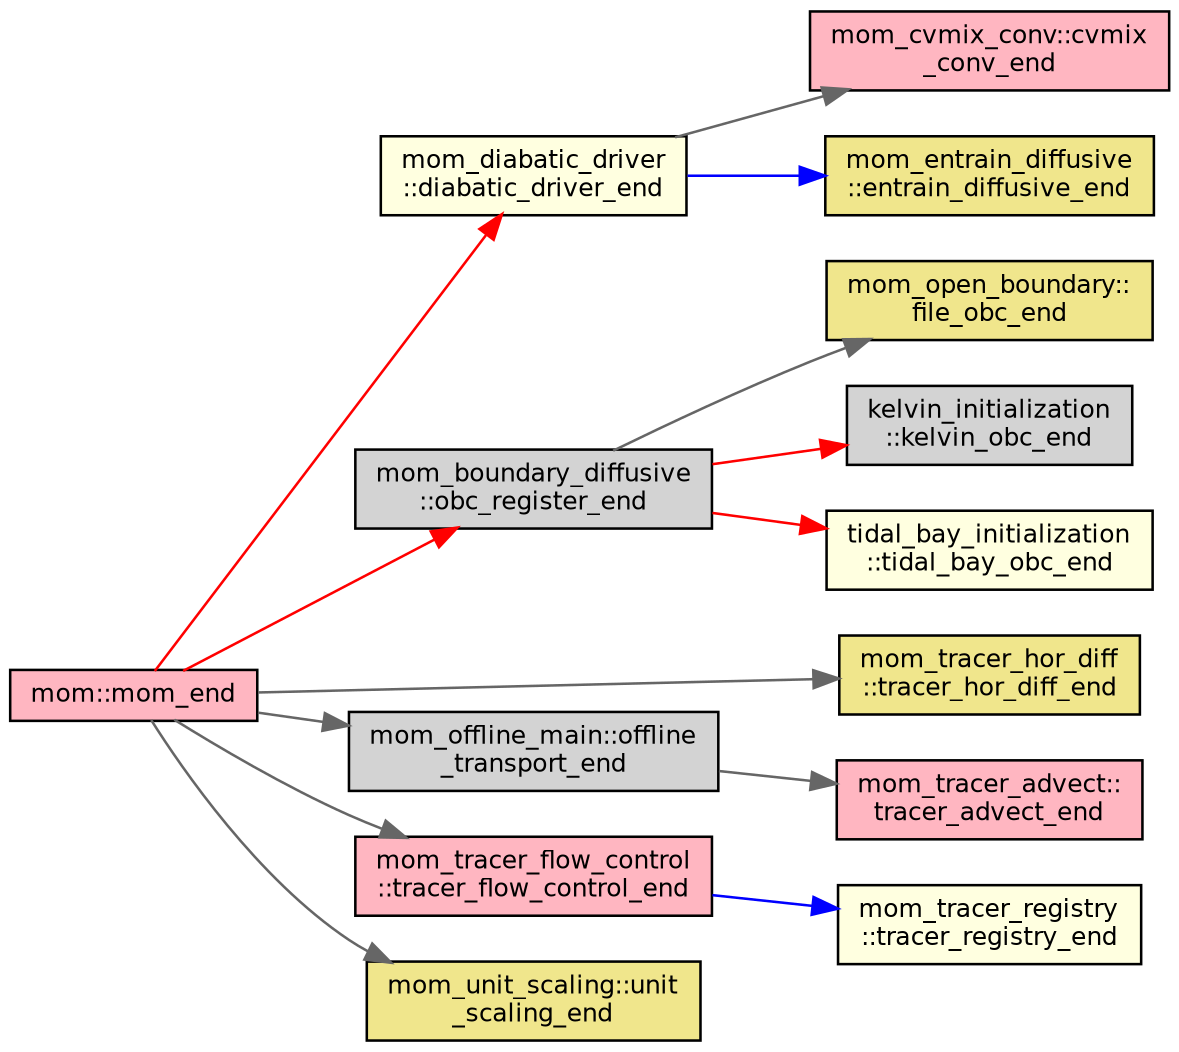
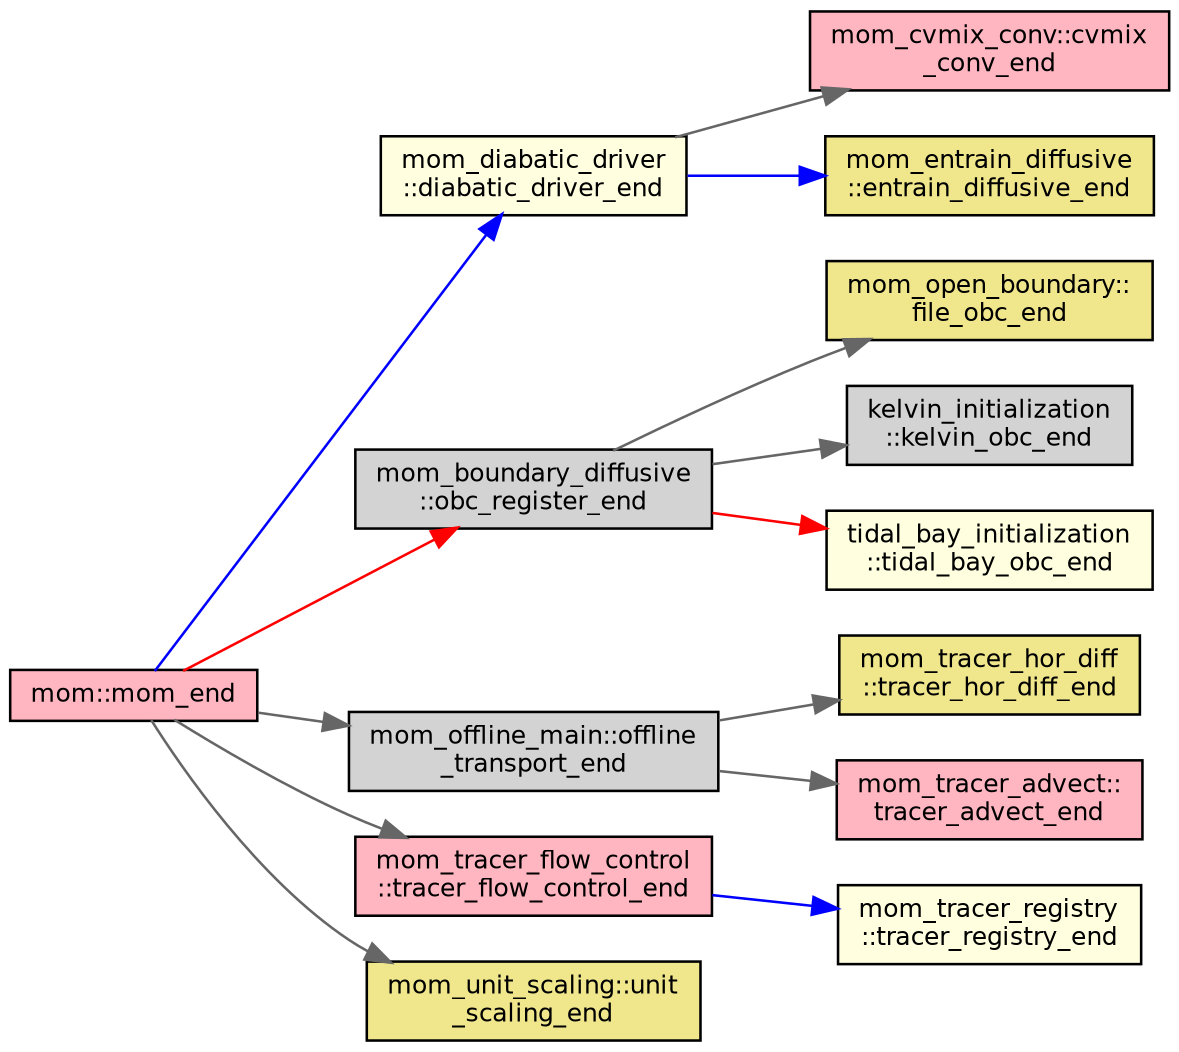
  digraph {
    rankdir=LR
    node [color=black fillcolor=lightpink fontname=Helvetica fontsize=10 shape=record style=filled]
    edge [color=gray40 fontname=Helvetica fontsize=10 labelfontname=Helvetica labelfontsize=10 style=solid]
    n1 [fontcolor=black height=0.2 label="mom::mom_end" width=0.4]
    n2 [fillcolor=lightyellow height=0.2 label="mom_diabatic_driver\l::diabatic_driver_end" width=0.4]
    n3 [fillcolor=lightgrey height=0.2 label="mom_boundary_diffusive\l::obc_register_end" width=0.4]
    n4 [fillcolor=lightgrey height=0.2 label="mom_offline_main::offline\l_transport_end" width=0.4]
    n5 [height=0.2 label="mom_tracer_flow_control\l::tracer_flow_control_end" width=0.4]
    n6 [fillcolor=khaki height=0.2 label="mom_tracer_hor_diff\l::tracer_hor_diff_end" width=0.4]
    n7 [fillcolor=khaki height=0.2 label="mom_unit_scaling::unit\l_scaling_end" width=0.4]
    n8 [height=0.2 label="mom_cvmix_conv::cvmix\l_conv_end" width=0.4]
    n9 [fillcolor=khaki height=0.2 label="mom_entrain_diffusive\l::entrain_diffusive_end" width=0.4]
    n10 [fillcolor=khaki height=0.2 label="mom_open_boundary::\lfile_obc_end" width=0.4]
    n11 [fillcolor=lightgrey height=0.2 label="kelvin_initialization\l::kelvin_obc_end" width=0.4]
    n12 [fillcolor=lightyellow height=0.2 label="tidal_bay_initialization\l::tidal_bay_obc_end" width=0.4]
    n13 [height=0.2 label="mom_tracer_advect::\ltracer_advect_end" width=0.4]
    n14 [fillcolor=lightyellow height=0.2 label="mom_tracer_registry\l::tracer_registry_end" width=0.4]
-   n1 -> n2 [color=red]
+   n1 -> n2 [color=blue]
    n1 -> n3 [color=red]
    n1 -> n4
    n1 -> n5
-   n1 -> n6
+   n4 -> n6
    n1 -> n7
    n2 -> n8
    n2 -> n9 [color=blue]
    n3 -> n10
-   n3 -> n11 [color=red]
+   n3 -> n11
    n3 -> n12 [color=red]
    n4 -> n13
    n5 -> n14 [color=blue]
  }
